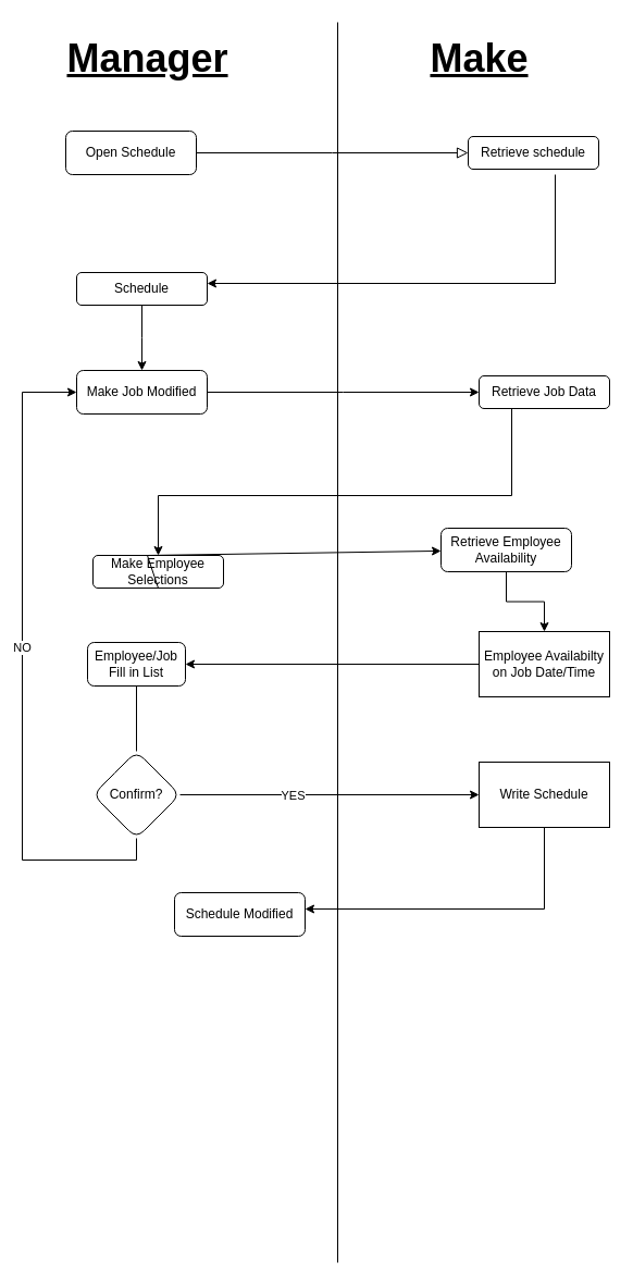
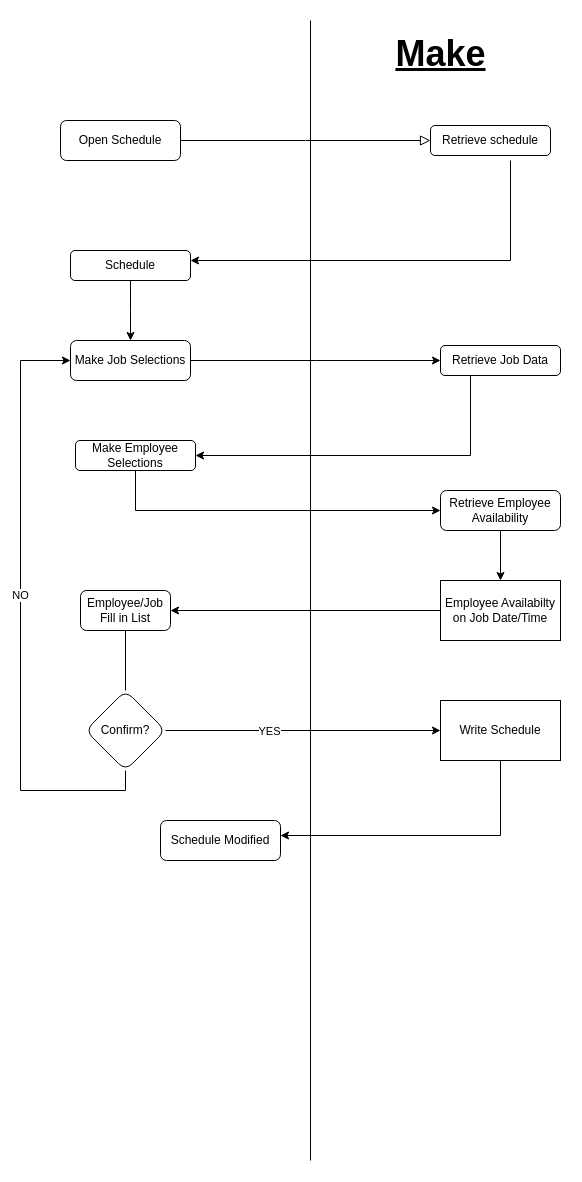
  <mxCell id="0" />
  <mxCell id="1" parent="0" />
  <mxCell id="2" value="" style="rounded=0;html=1;jettySize=auto;orthogonalLoop=1;fontSize=11;endArrow=block;endFill=0;endSize=8;strokeWidth=1;shadow=0;labelBackgroundColor=none;edgeStyle=orthogonalEdgeStyle;" parent="1" source="3" edge="1"><mxGeometry relative="1" as="geometry"><mxPoint x="430" y="140" as="targetPoint" /></mxGeometry></mxCell>
  <mxCell id="3" value="Open Schedule" style="rounded=1;whiteSpace=wrap;html=1;fontSize=12;glass=0;strokeWidth=1;shadow=0;" parent="1" vertex="1"><mxGeometry x="60" y="120" width="120" height="40" as="geometry" /></mxCell>
- <mxCell id="4" value="&lt;font style=&quot;font-size: 36px;&quot;&gt;&lt;b&gt;&lt;u&gt;Manager&lt;/u&gt;&lt;/b&gt;&lt;/font&gt;" style="text;html=1;align=center;verticalAlign=middle;resizable=0;points=[];autosize=1;strokeColor=none;fillColor=none;" parent="1" vertex="1"><mxGeometry x="50" y="23" width="170" height="60" as="geometry" /></mxCell>
  <mxCell id="5" value="&lt;font style=&quot;font-size: 36px;&quot;&gt;&lt;b&gt;&lt;u&gt;Make&lt;/u&gt;&lt;/b&gt;&lt;/font&gt;" style="text;html=1;align=center;verticalAlign=middle;resizable=0;points=[];autosize=1;strokeColor=none;fillColor=none;" parent="1" vertex="1"><mxGeometry x="365" y="23" width="150" height="60" as="geometry" /></mxCell>
  <mxCell id="6" value="" style="endArrow=none;html=1;rounded=0;" parent="1" edge="1"><mxGeometry width="50" height="50" relative="1" as="geometry"><mxPoint x="310" y="1160" as="sourcePoint" /><mxPoint x="310" y="20" as="targetPoint" /></mxGeometry></mxCell>
  <mxCell id="7" value="Retrieve schedule" style="rounded=1;whiteSpace=wrap;html=1;" parent="1" vertex="1"><mxGeometry x="430" y="125" width="120" height="30" as="geometry" /></mxCell>
  <mxCell id="8" value="" style="endArrow=classic;html=1;rounded=0;" parent="1" edge="1"><mxGeometry width="50" height="50" relative="1" as="geometry"><mxPoint x="510" y="160" as="sourcePoint" /><mxPoint x="190" y="260" as="targetPoint" /><Array as="points"><mxPoint x="510" y="260" /></Array></mxGeometry></mxCell>
  <mxCell id="9" style="edgeStyle=orthogonalEdgeStyle;rounded=0;orthogonalLoop=1;jettySize=auto;html=1;entryX=0.5;entryY=0;entryDx=0;entryDy=0;" parent="1" source="10" edge="1"><mxGeometry relative="1" as="geometry"><mxPoint x="130" y="340" as="targetPoint" /></mxGeometry></mxCell>
  <mxCell id="10" value="Schedule" style="rounded=1;whiteSpace=wrap;html=1;" parent="1" vertex="1"><mxGeometry x="70" y="250" width="120" height="30" as="geometry" /></mxCell>
  <mxCell id="11" style="edgeStyle=orthogonalEdgeStyle;rounded=0;orthogonalLoop=1;jettySize=auto;html=1;" parent="1" source="12" edge="1"><mxGeometry relative="1" as="geometry"><mxPoint x="440" y="360" as="targetPoint" /></mxGeometry></mxCell>
- <mxCell id="12" value="Make Job Modified" style="rounded=1;whiteSpace=wrap;html=1;" parent="1" vertex="1"><mxGeometry x="70" y="340" width="120" height="40" as="geometry" /></mxCell>
+ <mxCell id="12" value="Make Job Selections" style="rounded=1;whiteSpace=wrap;html=1;" parent="1" vertex="1"><mxGeometry x="70" y="340" width="120" height="40" as="geometry" /></mxCell>
  <mxCell id="13" style="edgeStyle=orthogonalEdgeStyle;rounded=0;orthogonalLoop=1;jettySize=auto;html=1;" parent="1" source="14" target="15" edge="1"><mxGeometry relative="1" as="geometry"><mxPoint x="190" y="470" as="targetPoint" /><Array as="points"><mxPoint x="470" y="455" /></Array></mxGeometry></mxCell>
  <mxCell id="14" value="Retrieve Job Data" style="rounded=1;whiteSpace=wrap;html=1;" parent="1" vertex="1"><mxGeometry x="440" y="345" width="120" height="30" as="geometry" /></mxCell>
- <mxCell id="15" value="Make Employee Selections" style="rounded=1;whiteSpace=wrap;html=1;" parent="1" vertex="1"><mxGeometry x="85" y="510" width="120" height="30" as="geometry" /></mxCell>
+ <mxCell id="15" value="Make Employee Selections" style="rounded=1;whiteSpace=wrap;html=1;" parent="1" vertex="1"><mxGeometry x="75" y="440" width="120" height="30" as="geometry" /></mxCell>
  <mxCell id="16" value="" style="endArrow=classic;html=1;rounded=0;exitX=0.5;exitY=1;exitDx=0;exitDy=0;" parent="1" source="15" target="18" edge="1"><mxGeometry width="50" height="50" relative="1" as="geometry"><mxPoint x="140" y="570" as="sourcePoint" /><mxPoint x="440" y="510" as="targetPoint" /><Array as="points"><mxPoint x="135" y="510" /></Array></mxGeometry></mxCell>
  <mxCell id="17" value="" style="edgeStyle=orthogonalEdgeStyle;rounded=0;orthogonalLoop=1;jettySize=auto;html=1;entryX=0.5;entryY=0;entryDx=0;entryDy=0;" parent="1" source="18" target="20" edge="1"><mxGeometry relative="1" as="geometry"><mxPoint x="500" y="572.5" as="targetPoint" /><Array as="points" /></mxGeometry></mxCell>
- <mxCell id="18" value="Retrieve Employee Availability" style="rounded=1;whiteSpace=wrap;html=1;" parent="1" vertex="1"><mxGeometry x="405" y="485" width="120" height="40" as="geometry" /></mxCell>
+ <mxCell id="18" value="Retrieve Employee Availability" style="rounded=1;whiteSpace=wrap;html=1;" parent="1" vertex="1"><mxGeometry x="440" y="490" width="120" height="40" as="geometry" /></mxCell>
  <mxCell id="19" style="edgeStyle=orthogonalEdgeStyle;rounded=0;orthogonalLoop=1;jettySize=auto;html=1;" parent="1" source="20" edge="1"><mxGeometry relative="1" as="geometry"><mxPoint x="170" y="610" as="targetPoint" /></mxGeometry></mxCell>
  <mxCell id="20" value="Employee Availabilty on Job Date/Time" style="rounded=0;whiteSpace=wrap;html=1;" parent="1" vertex="1"><mxGeometry x="440" y="580" width="120" height="60" as="geometry" /></mxCell>
  <mxCell id="21" value="" style="edgeStyle=orthogonalEdgeStyle;rounded=0;orthogonalLoop=1;jettySize=auto;html=1;endArrow=none;" parent="1" source="22" target="27" edge="1"><mxGeometry relative="1" as="geometry" /></mxCell>
  <mxCell id="22" value="Employee/Job Fill in List" style="rounded=1;whiteSpace=wrap;html=1;" parent="1" vertex="1"><mxGeometry x="80" y="590" width="90" height="40" as="geometry" /></mxCell>
  <mxCell id="23" value="" style="edgeStyle=orthogonalEdgeStyle;rounded=0;orthogonalLoop=1;jettySize=auto;html=1;" parent="1" source="27" edge="1"><mxGeometry relative="1" as="geometry"><mxPoint x="440" y="730" as="targetPoint" /></mxGeometry></mxCell>
  <mxCell id="24" value="YES" style="edgeLabel;html=1;align=center;verticalAlign=middle;resizable=0;points=[];" parent="23" vertex="1" connectable="0"><mxGeometry x="-0.251" relative="1" as="geometry"><mxPoint as="offset" /></mxGeometry></mxCell>
  <mxCell id="25" style="edgeStyle=orthogonalEdgeStyle;rounded=0;orthogonalLoop=1;jettySize=auto;html=1;exitX=0.5;exitY=1;exitDx=0;exitDy=0;entryX=0;entryY=0.5;entryDx=0;entryDy=0;" parent="1" source="27" target="12" edge="1"><mxGeometry relative="1" as="geometry"><mxPoint x="125" y="910" as="targetPoint" /><Array as="points"><mxPoint x="125" y="790" /><mxPoint x="20" y="790" /><mxPoint x="20" y="360" /></Array></mxGeometry></mxCell>
  <mxCell id="26" value="NO" style="edgeLabel;html=1;align=center;verticalAlign=middle;resizable=0;points=[];" parent="25" vertex="1" connectable="0"><mxGeometry x="0.06" y="1" relative="1" as="geometry"><mxPoint as="offset" /></mxGeometry></mxCell>
  <mxCell id="27" value="Confirm?" style="rhombus;whiteSpace=wrap;html=1;rounded=1;" parent="1" vertex="1"><mxGeometry x="85" y="690" width="80" height="80" as="geometry" /></mxCell>
  <mxCell id="28" style="edgeStyle=orthogonalEdgeStyle;rounded=0;orthogonalLoop=1;jettySize=auto;html=1;entryX=1;entryY=0.75;entryDx=0;entryDy=0;" parent="1" source="29" edge="1"><mxGeometry relative="1" as="geometry"><mxPoint x="280" y="835" as="targetPoint" /><Array as="points"><mxPoint x="500" y="835" /></Array></mxGeometry></mxCell>
  <mxCell id="29" value="Write Schedule" style="whiteSpace=wrap;html=1;" parent="1" vertex="1"><mxGeometry x="440" y="700" width="120" height="60" as="geometry" /></mxCell>
  <mxCell id="30" value="Schedule Modified" style="rounded=1;whiteSpace=wrap;html=1;" parent="1" vertex="1"><mxGeometry x="160" y="820" width="120" height="40" as="geometry" /></mxCell>
